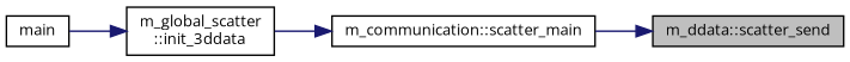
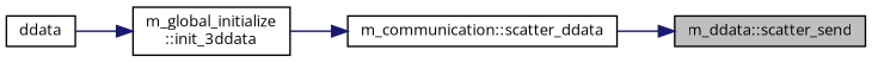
  digraph {
    fontname="Open Sans"
    rankdir=RL
    node [color=black fillcolor=white fontname="Open Sans" fontsize=10 shape=record style=filled]
    edge [color=midnightblue dir=back fontname="Open Sans" fontsize=10 labelfontname=Helvetica labelfontsize=10 style=solid]
    n1 [fillcolor=grey75 fontcolor=black height=0.2 label="m_ddata::scatter_send" width=0.4]
-   n2 [height=0.2 label="m_communication::scatter_main" width=0.4]
-   n3 [height=0.2 label="m_global_scatter\l::init_3ddata" width=0.4]
-   n4 [height=0.2 label=main width=0.4]
+   n2 [height=0.2 label="m_communication::scatter_ddata" width=0.4]
+   n3 [height=0.2 label="m_global_initialize\l::init_3ddata" width=0.4]
+   n4 [height=0.2 label=ddata width=0.4]
    n1 -> n2
    n2 -> n3
    n3 -> n4
  }
